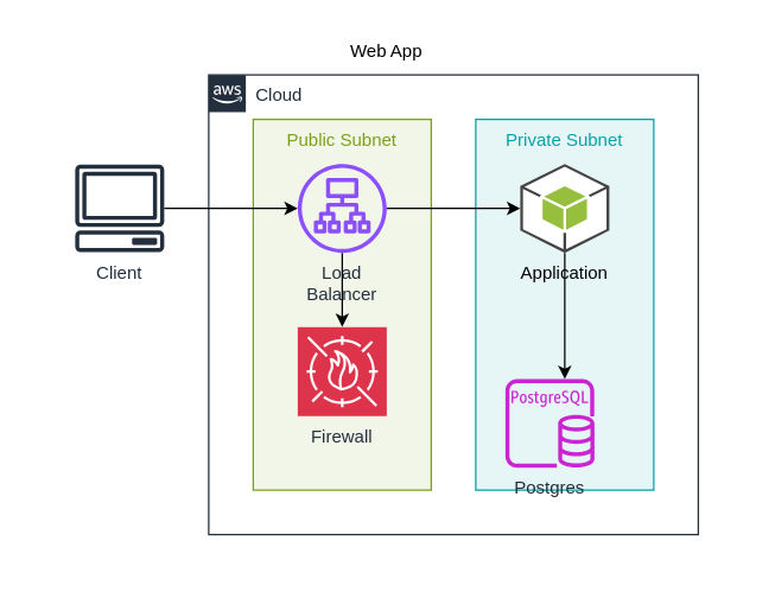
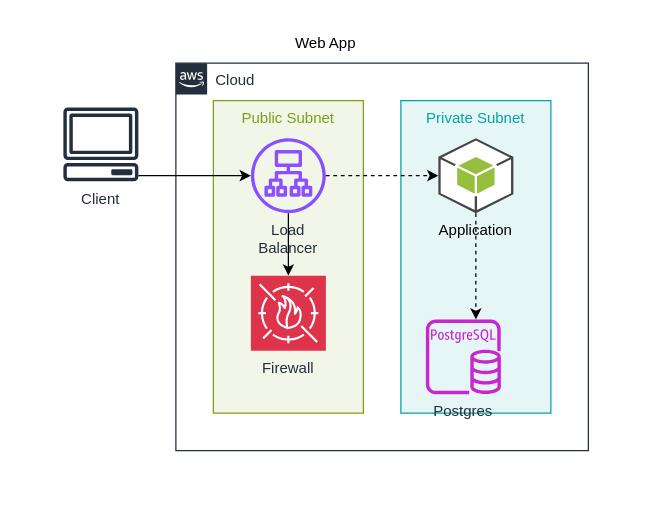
  <mxCell id="0" />
  <mxCell id="1" parent="0" />
  <mxCell style="verticalAlign=top;aspect=fixed;align=center;spacingLeft=5;spacingRight=5;spacingBottom=5;strokeColor=none;" id="2" parent="1" value="Web App" vertex="1"><mxGeometry as="geometry" width="480" height="370" x="20" y="20" /></mxCell>
- <mxCell style="rounded=1;whiteSpace=wrap;verticalAlign=top;align=center;sketch=0;outlineConnect=0;fontColor=#232F3E;gradientColor=none;fillColor=#232F3D;strokeColor=none;dashed=0;verticalLabelPosition=bottom;html=1;fontSize=12;fontStyle=0;aspect=fixed;pointerEvents=1;shape=mxgraph.aws4.client;" id="3" parent="2" value="Client" vertex="1"><mxGeometry as="geometry" width="60" height="60" x="30" y="90" /></mxCell>
+ <mxCell style="rounded=1;whiteSpace=wrap;verticalAlign=top;align=center;sketch=0;outlineConnect=0;fontColor=#232F3E;gradientColor=none;fillColor=#232F3D;strokeColor=none;dashed=0;verticalLabelPosition=bottom;html=1;fontSize=12;fontStyle=0;aspect=fixed;pointerEvents=1;shape=mxgraph.aws4.client;" id="3" parent="2" value="Client" vertex="1"><mxGeometry x="30" y="65" as="geometry" width="60" height="60" /></mxCell>
  <mxCell style="verticalAlign=top;aspect=fixed;align=left;spacingLeft=30;spacingRight=5;spacingBottom=5;points=[[0,0],[0.25,0],[0.5,0],[0.75,0],[1,0],[1,0.25],[1,0.5],[1,0.75],[1,1],[0.75,1],[0.5,1],[0.25,1],[0,1],[0,0.75],[0,0.5],[0,0.25]];outlineConnect=0;gradientColor=none;html=1;whiteSpace=wrap;fontSize=12;fontStyle=0;container=1;pointerEvents=0;collapsible=0;recursiveResize=0;shape=mxgraph.aws4.group;grIcon=mxgraph.aws4.group_aws_cloud_alt;strokeColor=#232F3E;fillColor=none;fontColor=#232F3E;dashed=0;" id="4" parent="2" value="Cloud" vertex="1"><mxGeometry as="geometry" width="330" height="310" x="120" y="30" /></mxCell>
  <mxCell style="verticalAlign=top;aspect=fixed;align=left;spacingLeft=30;spacingRight=5;spacingBottom=5;points=[[0,0],[0.25,0],[0.5,0],[0.75,0],[1,0],[1,0.25],[1,0.5],[1,0.75],[1,1],[0.75,1],[0.5,1],[0.25,1],[0,1],[0,0.75],[0,0.5],[0,0.25]];outlineConnect=0;gradientColor=none;html=1;whiteSpace=wrap;fontSize=12;fontStyle=0;container=1;pointerEvents=0;collapsible=0;recursiveResize=0;shape=mxgraph.aws4.group;grIcon=mxgraph.aws4.group_region;strokeColor=#00A4A6;fillColor=none;fontColor=#147EBA;dashed=1;noLabel=1;opacity=0;" id="5" parent="4" value="Region: eu-west-1" vertex="1"><mxGeometry as="geometry" width="300" height="280" x="15" y="15" /></mxCell>
  <mxCell style="verticalAlign=top;aspect=fixed;align=left;spacingLeft=30;spacingRight=5;spacingBottom=5;points=[[0,0],[0.25,0],[0.5,0],[0.75,0],[1,0],[1,0.25],[1,0.5],[1,0.75],[1,1],[0.75,1],[0.5,1],[0.25,1],[0,1],[0,0.75],[0,0.5],[0,0.25]];outlineConnect=0;gradientColor=none;html=1;whiteSpace=wrap;fontSize=12;fontStyle=0;container=1;pointerEvents=0;collapsible=0;recursiveResize=0;shape=mxgraph.aws4.group;grIcon=mxgraph.aws4.group_vpc2;strokeColor=#8C4FFF;fillColor=none;fontColor=#AAB7B8;dashed=0;noLabel=1;opacity=0;" id="6" parent="5" value="Vpc" vertex="1"><mxGeometry as="geometry" width="300" height="280" x="0" y="0" /></mxCell>
  <mxCell style="verticalAlign=top;aspect=fixed;align=center;spacingLeft=5;spacingRight=5;spacingBottom=5;fillColor=#F2F6E8;strokeColor=#7AA116;fontColor=#7AA116;" id="7" parent="6" value="Public Subnet" vertex="1"><mxGeometry as="geometry" width="120" height="250" x="15" y="15" /></mxCell>
  <mxCell style="rounded=1;whiteSpace=wrap;verticalAlign=top;align=center;sketch=0;outlineConnect=0;fontColor=#232F3E;gradientColor=none;fillColor=#8C4FFF;strokeColor=none;dashed=0;verticalLabelPosition=bottom;html=1;fontSize=12;fontStyle=0;aspect=fixed;pointerEvents=1;shape=mxgraph.aws4.application_load_balancer;" id="8" parent="7" value="Load Balancer" vertex="1"><mxGeometry as="geometry" width="60" height="60" x="30" y="30" /></mxCell>
  <mxCell style="rounded=1;whiteSpace=wrap;verticalAlign=top;align=center;sketch=0;points=[[0,0,0],[0.25,0,0],[0.5,0,0],[0.75,0,0],[1,0,0],[0,1,0],[0.25,1,0],[0.5,1,0],[0.75,1,0],[1,1,0],[0,0.25,0],[0,0.5,0],[0,0.75,0],[1,0.25,0],[1,0.5,0],[1,0.75,0]];outlineConnect=0;fontColor=#232F3E;fillColor=#DD344C;strokeColor=#ffffff;dashed=0;verticalLabelPosition=bottom;html=1;fontSize=12;fontStyle=0;aspect=fixed;shape=mxgraph.aws4.resourceIcon;resIcon=mxgraph.aws4.waf;" id="9" parent="7" value="Firewall" vertex="1"><mxGeometry as="geometry" width="60" height="60" x="30" y="140" /></mxCell>
  <mxCell style="verticalAlign=top;aspect=fixed;align=center;spacingLeft=5;spacingRight=5;spacingBottom=5;fillColor=#E6F6F7;strokeColor=#00A4A6;fontColor=#00A4A6;" id="10" parent="6" value="Private Subnet" vertex="1"><mxGeometry as="geometry" width="120" height="250" x="165" y="15" /></mxCell>
  <mxCell style="rounded=1;whiteSpace=wrap;verticalAlign=top;align=center;outlineConnect=0;dashed=0;verticalLabelPosition=bottom;html=1;shape=mxgraph.aws3.android;fillColor=#96BF3D;gradientColor=none;" id="11" parent="10" value="Application" vertex="1"><mxGeometry as="geometry" width="60" height="60" x="30" y="30" /></mxCell>
  <mxCell style="rounded=1;whiteSpace=wrap;verticalAlign=top;align=center;sketch=0;outlineConnect=0;fontColor=#232F3E;gradientColor=none;fillColor=#C925D1;strokeColor=none;dashed=0;verticalLabelPosition=bottom;html=1;fontSize=12;fontStyle=0;aspect=fixed;pointerEvents=1;shape=mxgraph.aws4.rds_postgresql_instance;" id="12" parent="10" value="Postgres" vertex="1"><mxGeometry x="20" y="175" as="geometry" width="60" height="60" /></mxCell>
  <mxCell id="13" source="3" target="8" parent="1" edge="1" style="edgeStyle=orthogonalEdgeStyle;"><mxGeometry relative="1" as="geometry"><Array as="points"><mxPoint x="155" y="140" /><mxPoint x="155" y="140" /></Array></mxGeometry></mxCell>
  <mxCell id="14" source="8" target="9" parent="1" edge="1" style="edgeStyle=orthogonalEdgeStyle;"><mxGeometry relative="1" as="geometry"><Array as="points"><mxPoint x="230" y="195" /><mxPoint x="230" y="195" /></Array></mxGeometry></mxCell>
- <mxCell id="15" source="8" target="11" parent="1" edge="1" style="edgeStyle=orthogonalEdgeStyle;"><mxGeometry relative="1" as="geometry"><Array as="points"><mxPoint x="305" y="140" /><mxPoint x="305" y="140" /></Array></mxGeometry></mxCell>
- <mxCell id="16" source="11" target="12" parent="1" edge="1" style="edgeStyle=orthogonalEdgeStyle;"><mxGeometry relative="1" as="geometry"><Array as="points"><mxPoint x="380" y="195" /><mxPoint x="380" y="195" /></Array></mxGeometry></mxCell>
+ <mxCell id="15" source="8" target="11" parent="1" edge="1" style="edgeStyle=orthogonalEdgeStyle;dashed=1;"><mxGeometry relative="1" as="geometry"><Array as="points"><mxPoint x="305" y="140" /><mxPoint x="305" y="140" /></Array></mxGeometry></mxCell>
+ <mxCell id="16" source="11" target="12" parent="1" edge="1" style="edgeStyle=orthogonalEdgeStyle;dashed=1;"><mxGeometry relative="1" as="geometry"><Array as="points"><mxPoint x="380" y="195" /><mxPoint x="380" y="195" /></Array></mxGeometry></mxCell>
